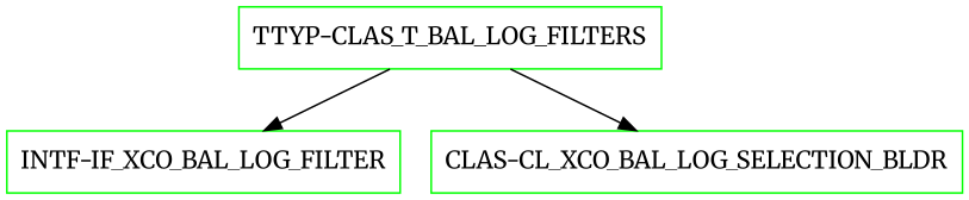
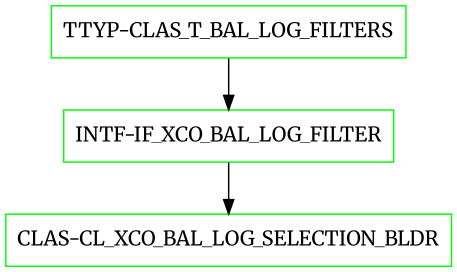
  digraph {
    fontname=Merriweather
    node [color=green fontname=Merriweather shape=box]
    edge [fontname=Merriweather]
    n1 [label="TTYP-CLAS_T_BAL_LOG_FILTERS"]
    "INTF-IF_XCO_BAL_LOG_FILTER"
    "CLAS-CL_XCO_BAL_LOG_SELECTION_BLDR"
    n1 -> "INTF-IF_XCO_BAL_LOG_FILTER"
-   n1 -> "CLAS-CL_XCO_BAL_LOG_SELECTION_BLDR"
+   "INTF-IF_XCO_BAL_LOG_FILTER" -> "CLAS-CL_XCO_BAL_LOG_SELECTION_BLDR"
  }
